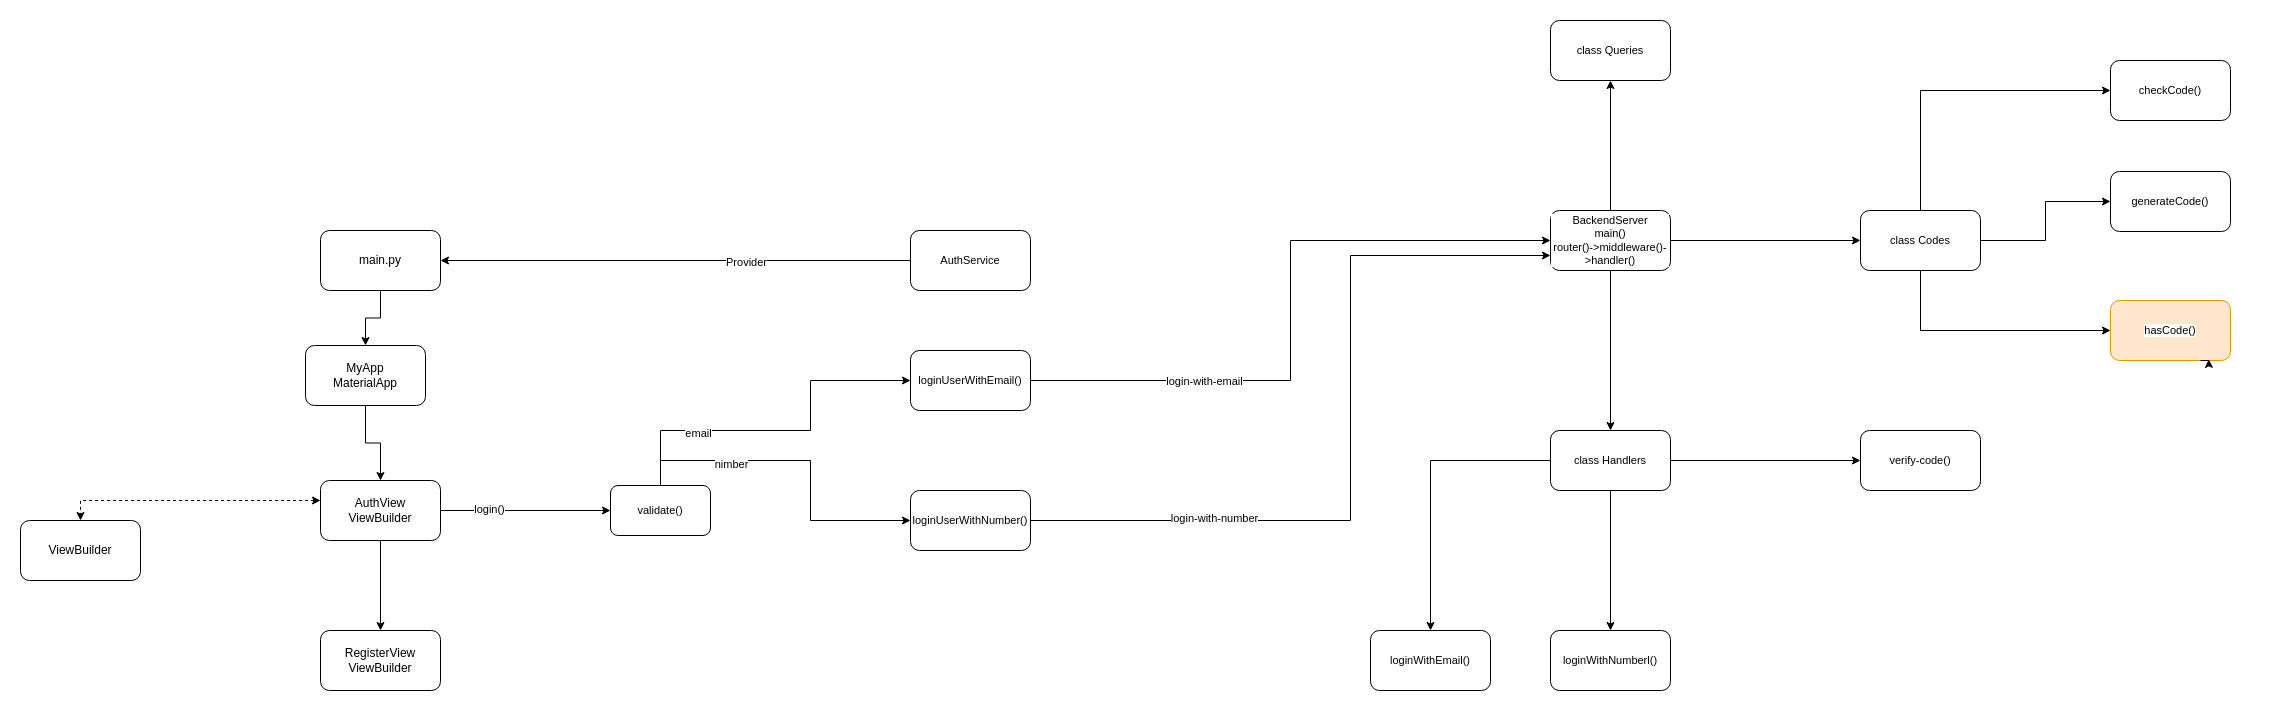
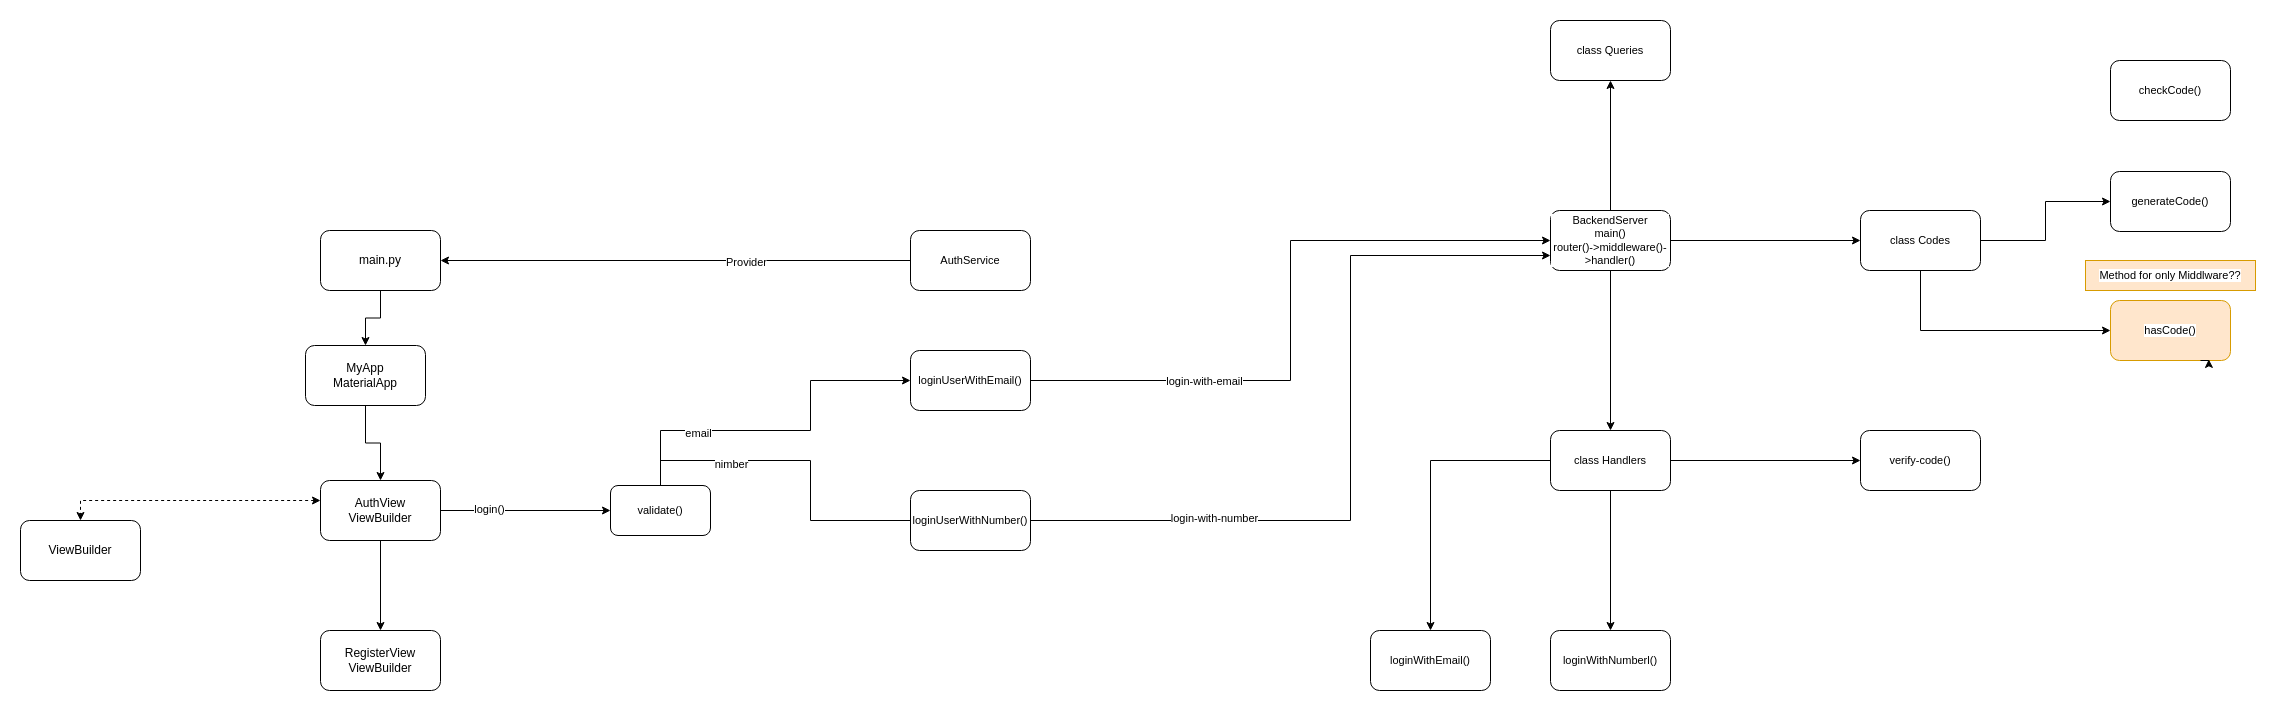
  <mxCell id="0" />
  <mxCell id="1" parent="0" />
  <mxCell id="2" style="edgeStyle=orthogonalEdgeStyle;rounded=0;orthogonalLoop=1;jettySize=auto;html=1;" edge="1" parent="1" source="3" target="5"><mxGeometry relative="1" as="geometry" /></mxCell>
  <mxCell id="3" value="main.py" style="rounded=1;whiteSpace=wrap;html=1;" vertex="1" parent="1"><mxGeometry x="320" y="230" width="120" height="60" as="geometry" /></mxCell>
  <mxCell id="4" style="edgeStyle=orthogonalEdgeStyle;rounded=0;orthogonalLoop=1;jettySize=auto;html=1;" edge="1" parent="1" source="5" target="10"><mxGeometry relative="1" as="geometry" /></mxCell>
  <mxCell id="5" value="MyApp&lt;div&gt;MaterialApp&lt;br&gt;&lt;/div&gt;" style="rounded=1;whiteSpace=wrap;html=1;" vertex="1" parent="1"><mxGeometry x="305" y="345" width="120" height="60" as="geometry" /></mxCell>
  <mxCell id="6" style="edgeStyle=orthogonalEdgeStyle;rounded=0;orthogonalLoop=1;jettySize=auto;html=1;" edge="1" parent="1" source="10" target="11"><mxGeometry relative="1" as="geometry" /></mxCell>
  <mxCell id="7" style="edgeStyle=orthogonalEdgeStyle;rounded=0;orthogonalLoop=1;jettySize=auto;html=1;shadow=0;dashed=1;startArrow=classic;startFill=1;entryX=0.5;entryY=0;entryDx=0;entryDy=0;elbow=vertical;" edge="1" parent="1" source="10" target="12"><mxGeometry relative="1" as="geometry"><mxPoint x="100" y="480" as="targetPoint" /><Array as="points"><mxPoint x="80" y="500" /></Array></mxGeometry></mxCell>
  <mxCell id="8" style="edgeStyle=orthogonalEdgeStyle;rounded=0;orthogonalLoop=1;jettySize=auto;html=1;entryX=0;entryY=0.5;entryDx=0;entryDy=0;strokeColor=default;align=center;verticalAlign=middle;fontFamily=Helvetica;fontSize=11;fontColor=default;labelBackgroundColor=default;endArrow=classic;" edge="1" parent="1" source="10" target="17"><mxGeometry relative="1" as="geometry" /></mxCell>
  <mxCell id="9" value="login()" style="edgeLabel;html=1;align=center;verticalAlign=middle;resizable=0;points=[];fontFamily=Helvetica;fontSize=11;fontColor=default;labelBackgroundColor=default;" vertex="1" connectable="0" parent="8"><mxGeometry x="-0.438" y="2" relative="1" as="geometry"><mxPoint as="offset" /></mxGeometry></mxCell>
  <mxCell id="10" value="AuthView&lt;br&gt;ViewBuilder" style="rounded=1;whiteSpace=wrap;html=1;" vertex="1" parent="1"><mxGeometry x="320" y="480" width="120" height="60" as="geometry" /></mxCell>
  <mxCell id="11" value="RegisterView&lt;br&gt;ViewBuilder" style="rounded=1;whiteSpace=wrap;html=1;" vertex="1" parent="1"><mxGeometry x="320" y="630" width="120" height="60" as="geometry" /></mxCell>
  <mxCell id="12" value="&lt;div&gt;&lt;span style=&quot;background-color: initial;&quot;&gt;ViewBuilder&lt;/span&gt;&lt;br&gt;&lt;/div&gt;" style="rounded=1;whiteSpace=wrap;html=1;" vertex="1" parent="1"><mxGeometry x="20" y="520" width="120" height="60" as="geometry" /></mxCell>
  <mxCell id="13" style="edgeStyle=orthogonalEdgeStyle;rounded=0;orthogonalLoop=1;jettySize=auto;html=1;entryX=0;entryY=0.5;entryDx=0;entryDy=0;strokeColor=default;align=center;verticalAlign=middle;fontFamily=Helvetica;fontSize=11;fontColor=default;labelBackgroundColor=default;endArrow=classic;" edge="1" parent="1" source="17" target="23"><mxGeometry relative="1" as="geometry"><Array as="points"><mxPoint x="810" y="430" /><mxPoint x="810" y="380" /></Array></mxGeometry></mxCell>
  <mxCell id="14" value="email" style="edgeLabel;html=1;align=center;verticalAlign=middle;resizable=0;points=[];fontFamily=Helvetica;fontSize=11;fontColor=default;labelBackgroundColor=default;" vertex="1" connectable="0" parent="13"><mxGeometry x="-0.483" y="-2" relative="1" as="geometry"><mxPoint as="offset" /></mxGeometry></mxCell>
- <mxCell id="15" style="edgeStyle=orthogonalEdgeStyle;rounded=0;orthogonalLoop=1;jettySize=auto;html=1;entryX=0;entryY=0.5;entryDx=0;entryDy=0;strokeColor=default;align=center;verticalAlign=middle;fontFamily=Helvetica;fontSize=11;fontColor=default;labelBackgroundColor=default;endArrow=classic;" edge="1" parent="1" source="17" target="26"><mxGeometry relative="1" as="geometry"><Array as="points"><mxPoint x="810" y="460" /><mxPoint x="810" y="520" /></Array></mxGeometry></mxCell>
+ <mxCell id="15" style="edgeStyle=orthogonalEdgeStyle;rounded=0;orthogonalLoop=1;jettySize=auto;html=1;entryX=0;entryY=0.5;entryDx=0;entryDy=0;strokeColor=default;align=center;verticalAlign=middle;fontFamily=Helvetica;fontSize=11;fontColor=default;labelBackgroundColor=default;endArrow=none;" edge="1" parent="1" source="17" target="26"><mxGeometry relative="1" as="geometry"><Array as="points"><mxPoint x="810" y="460" /><mxPoint x="810" y="520" /></Array></mxGeometry></mxCell>
  <mxCell id="16" value="nimber" style="edgeLabel;html=1;align=center;verticalAlign=middle;resizable=0;points=[];fontFamily=Helvetica;fontSize=11;fontColor=default;labelBackgroundColor=default;" vertex="1" connectable="0" parent="15"><mxGeometry x="-0.434" y="-3" relative="1" as="geometry"><mxPoint as="offset" /></mxGeometry></mxCell>
  <mxCell id="17" value="validate()" style="rounded=1;whiteSpace=wrap;html=1;fontFamily=Helvetica;fontSize=11;fontColor=default;labelBackgroundColor=default;" vertex="1" parent="1"><mxGeometry x="610" y="485" width="100" height="50" as="geometry" /></mxCell>
  <mxCell id="18" style="edgeStyle=orthogonalEdgeStyle;rounded=0;orthogonalLoop=1;jettySize=auto;html=1;entryX=1;entryY=0.5;entryDx=0;entryDy=0;strokeColor=default;align=center;verticalAlign=middle;fontFamily=Helvetica;fontSize=11;fontColor=default;labelBackgroundColor=default;endArrow=classic;" edge="1" parent="1" source="20" target="3"><mxGeometry relative="1" as="geometry" /></mxCell>
  <mxCell id="19" value="Provider" style="edgeLabel;html=1;align=center;verticalAlign=middle;resizable=0;points=[];fontFamily=Helvetica;fontSize=11;fontColor=default;labelBackgroundColor=default;" vertex="1" connectable="0" parent="18"><mxGeometry x="-0.296" y="1" relative="1" as="geometry"><mxPoint as="offset" /></mxGeometry></mxCell>
  <mxCell id="20" value="AuthService" style="rounded=1;whiteSpace=wrap;html=1;fontFamily=Helvetica;fontSize=11;fontColor=default;labelBackgroundColor=default;" vertex="1" parent="1"><mxGeometry x="910" y="230" width="120" height="60" as="geometry" /></mxCell>
  <mxCell id="21" style="edgeStyle=orthogonalEdgeStyle;rounded=0;orthogonalLoop=1;jettySize=auto;html=1;entryX=0;entryY=0.5;entryDx=0;entryDy=0;strokeColor=default;align=center;verticalAlign=middle;fontFamily=Helvetica;fontSize=11;fontColor=default;labelBackgroundColor=default;endArrow=classic;" edge="1" parent="1" source="23" target="30"><mxGeometry relative="1" as="geometry" /></mxCell>
  <mxCell id="22" value="login-with-email" style="edgeLabel;html=1;align=center;verticalAlign=middle;resizable=0;points=[];fontFamily=Helvetica;fontSize=11;fontColor=default;labelBackgroundColor=default;" vertex="1" connectable="0" parent="21"><mxGeometry x="-0.477" relative="1" as="geometry"><mxPoint as="offset" /></mxGeometry></mxCell>
  <mxCell id="23" value="loginUserWithEmail()" style="rounded=1;whiteSpace=wrap;html=1;fontFamily=Helvetica;fontSize=11;fontColor=default;labelBackgroundColor=default;" vertex="1" parent="1"><mxGeometry x="910" y="350" width="120" height="60" as="geometry" /></mxCell>
  <mxCell id="24" style="edgeStyle=orthogonalEdgeStyle;rounded=0;orthogonalLoop=1;jettySize=auto;html=1;entryX=0;entryY=0.75;entryDx=0;entryDy=0;strokeColor=default;align=center;verticalAlign=middle;fontFamily=Helvetica;fontSize=11;fontColor=default;labelBackgroundColor=default;endArrow=classic;" edge="1" parent="1" source="26" target="30"><mxGeometry relative="1" as="geometry"><Array as="points"><mxPoint x="1350" y="520" /><mxPoint x="1350" y="255" /></Array></mxGeometry></mxCell>
  <mxCell id="25" value="login-with-number" style="edgeLabel;html=1;align=center;verticalAlign=middle;resizable=0;points=[];fontFamily=Helvetica;fontSize=11;fontColor=default;labelBackgroundColor=default;" vertex="1" connectable="0" parent="24"><mxGeometry x="-0.534" y="3" relative="1" as="geometry"><mxPoint as="offset" /></mxGeometry></mxCell>
  <mxCell id="26" value="loginUserWithNumber()" style="rounded=1;whiteSpace=wrap;html=1;fontFamily=Helvetica;fontSize=11;fontColor=default;labelBackgroundColor=default;" vertex="1" parent="1"><mxGeometry x="910" y="490" width="120" height="60" as="geometry" /></mxCell>
  <mxCell id="27" style="edgeStyle=orthogonalEdgeStyle;rounded=0;orthogonalLoop=1;jettySize=auto;html=1;strokeColor=default;align=center;verticalAlign=middle;fontFamily=Helvetica;fontSize=11;fontColor=default;labelBackgroundColor=default;endArrow=classic;" edge="1" parent="1" source="30" target="34"><mxGeometry relative="1" as="geometry" /></mxCell>
  <mxCell id="28" style="edgeStyle=orthogonalEdgeStyle;rounded=0;orthogonalLoop=1;jettySize=auto;html=1;strokeColor=default;align=center;verticalAlign=middle;fontFamily=Helvetica;fontSize=11;fontColor=default;labelBackgroundColor=default;endArrow=classic;" edge="1" parent="1" source="30" target="40"><mxGeometry relative="1" as="geometry" /></mxCell>
  <mxCell id="29" style="edgeStyle=orthogonalEdgeStyle;rounded=0;orthogonalLoop=1;jettySize=auto;html=1;entryX=0.5;entryY=1;entryDx=0;entryDy=0;strokeColor=default;align=center;verticalAlign=middle;fontFamily=Helvetica;fontSize=11;fontColor=default;labelBackgroundColor=default;endArrow=classic;" edge="1" parent="1" source="30" target="36"><mxGeometry relative="1" as="geometry" /></mxCell>
  <mxCell id="30" value="BackendServer&lt;br&gt;main()&lt;br&gt;router()-&amp;gt;middleware()-&amp;gt;handler()" style="rounded=1;whiteSpace=wrap;html=1;fontFamily=Helvetica;fontSize=11;fontColor=default;labelBackgroundColor=default;" vertex="1" parent="1"><mxGeometry x="1550" y="210" width="120" height="60" as="geometry" /></mxCell>
  <mxCell id="31" style="edgeStyle=orthogonalEdgeStyle;rounded=0;orthogonalLoop=1;jettySize=auto;html=1;entryX=0.5;entryY=0;entryDx=0;entryDy=0;strokeColor=default;align=center;verticalAlign=middle;fontFamily=Helvetica;fontSize=11;fontColor=default;labelBackgroundColor=default;endArrow=classic;" edge="1" parent="1" source="34" target="35"><mxGeometry relative="1" as="geometry" /></mxCell>
  <mxCell id="32" style="edgeStyle=orthogonalEdgeStyle;rounded=0;orthogonalLoop=1;jettySize=auto;html=1;strokeColor=default;align=center;verticalAlign=middle;fontFamily=Helvetica;fontSize=11;fontColor=default;labelBackgroundColor=default;endArrow=classic;" edge="1" parent="1" source="34" target="41"><mxGeometry relative="1" as="geometry" /></mxCell>
  <mxCell id="33" style="edgeStyle=orthogonalEdgeStyle;rounded=0;orthogonalLoop=1;jettySize=auto;html=1;entryX=0;entryY=0.5;entryDx=0;entryDy=0;strokeColor=default;align=center;verticalAlign=middle;fontFamily=Helvetica;fontSize=11;fontColor=default;labelBackgroundColor=default;endArrow=classic;" edge="1" parent="1" source="34" target="42"><mxGeometry relative="1" as="geometry" /></mxCell>
  <mxCell id="34" value="class Handlers" style="rounded=1;whiteSpace=wrap;html=1;fontFamily=Helvetica;fontSize=11;fontColor=default;labelBackgroundColor=default;" vertex="1" parent="1"><mxGeometry x="1550" y="430" width="120" height="60" as="geometry" /></mxCell>
  <mxCell id="35" value="loginWithEmail()" style="rounded=1;whiteSpace=wrap;html=1;fontFamily=Helvetica;fontSize=11;fontColor=default;labelBackgroundColor=default;" vertex="1" parent="1"><mxGeometry x="1370" y="630" width="120" height="60" as="geometry" /></mxCell>
  <mxCell id="36" value="class Queries" style="rounded=1;whiteSpace=wrap;html=1;fontFamily=Helvetica;fontSize=11;fontColor=default;labelBackgroundColor=default;" vertex="1" parent="1"><mxGeometry x="1550" y="20" width="120" height="60" as="geometry" /></mxCell>
  <mxCell id="37" style="edgeStyle=orthogonalEdgeStyle;rounded=0;orthogonalLoop=1;jettySize=auto;html=1;entryX=0;entryY=0.5;entryDx=0;entryDy=0;strokeColor=default;align=center;verticalAlign=middle;fontFamily=Helvetica;fontSize=11;fontColor=default;labelBackgroundColor=default;endArrow=classic;" edge="1" parent="1" source="40" target="45"><mxGeometry relative="1" as="geometry"><Array as="points"><mxPoint x="1920" y="330" /></Array></mxGeometry></mxCell>
  <mxCell id="38" style="edgeStyle=orthogonalEdgeStyle;rounded=0;orthogonalLoop=1;jettySize=auto;html=1;entryX=0;entryY=0.5;entryDx=0;entryDy=0;strokeColor=default;align=center;verticalAlign=middle;fontFamily=Helvetica;fontSize=11;fontColor=default;labelBackgroundColor=default;endArrow=classic;" edge="1" parent="1" source="40" target="44"><mxGeometry relative="1" as="geometry" /></mxCell>
- <mxCell id="39" style="edgeStyle=orthogonalEdgeStyle;rounded=0;orthogonalLoop=1;jettySize=auto;html=1;entryX=0;entryY=0.5;entryDx=0;entryDy=0;strokeColor=default;align=center;verticalAlign=middle;fontFamily=Helvetica;fontSize=11;fontColor=default;labelBackgroundColor=default;endArrow=classic;" edge="1" parent="1" source="40" target="43"><mxGeometry relative="1" as="geometry"><Array as="points"><mxPoint x="1920" y="90" /></Array></mxGeometry></mxCell>
  <mxCell id="40" value="class Codes" style="rounded=1;whiteSpace=wrap;html=1;fontFamily=Helvetica;fontSize=11;fontColor=default;labelBackgroundColor=default;" vertex="1" parent="1"><mxGeometry x="1860" y="210" width="120" height="60" as="geometry" /></mxCell>
  <mxCell id="41" value="loginWithNumberl()" style="rounded=1;whiteSpace=wrap;html=1;fontFamily=Helvetica;fontSize=11;fontColor=default;labelBackgroundColor=default;" vertex="1" parent="1"><mxGeometry x="1550" y="630" width="120" height="60" as="geometry" /></mxCell>
  <mxCell id="42" value="verify-code()" style="rounded=1;whiteSpace=wrap;html=1;fontFamily=Helvetica;fontSize=11;fontColor=default;labelBackgroundColor=default;" vertex="1" parent="1"><mxGeometry x="1860" y="430" width="120" height="60" as="geometry" /></mxCell>
  <mxCell id="43" value="checkCode()" style="rounded=1;whiteSpace=wrap;html=1;fontFamily=Helvetica;fontSize=11;fontColor=default;labelBackgroundColor=default;" vertex="1" parent="1"><mxGeometry x="2110" y="60" width="120" height="60" as="geometry" /></mxCell>
  <mxCell id="44" value="generateCode()" style="rounded=1;whiteSpace=wrap;html=1;fontFamily=Helvetica;fontSize=11;fontColor=default;labelBackgroundColor=default;" vertex="1" parent="1"><mxGeometry x="2110" y="171" width="120" height="60" as="geometry" /></mxCell>
  <mxCell id="45" value="hasCode()" style="rounded=1;whiteSpace=wrap;html=1;fontFamily=Helvetica;fontSize=11;labelBackgroundColor=default;fillColor=#ffe6cc;strokeColor=#d79b00;" vertex="1" parent="1"><mxGeometry x="2110" y="300" width="120" height="60" as="geometry" /></mxCell>
+ <mxCell id="46" value="Method for only Middlware??" style="text;html=1;align=center;verticalAlign=middle;whiteSpace=wrap;rounded=0;fontFamily=Helvetica;fontSize=11;labelBackgroundColor=default;fillColor=#ffe6cc;strokeColor=#d79b00;" vertex="1" parent="1"><mxGeometry x="2085" y="260" width="170" height="30" as="geometry" /></mxCell>
  <mxCell id="47" style="edgeStyle=orthogonalEdgeStyle;rounded=0;orthogonalLoop=1;jettySize=auto;html=1;exitX=0.75;exitY=1;exitDx=0;exitDy=0;entryX=0.819;entryY=0.982;entryDx=0;entryDy=0;entryPerimeter=0;strokeColor=default;align=center;verticalAlign=middle;fontFamily=Helvetica;fontSize=11;fontColor=default;labelBackgroundColor=default;endArrow=classic;" edge="1" parent="1" source="45" target="45"><mxGeometry relative="1" as="geometry" /></mxCell>
